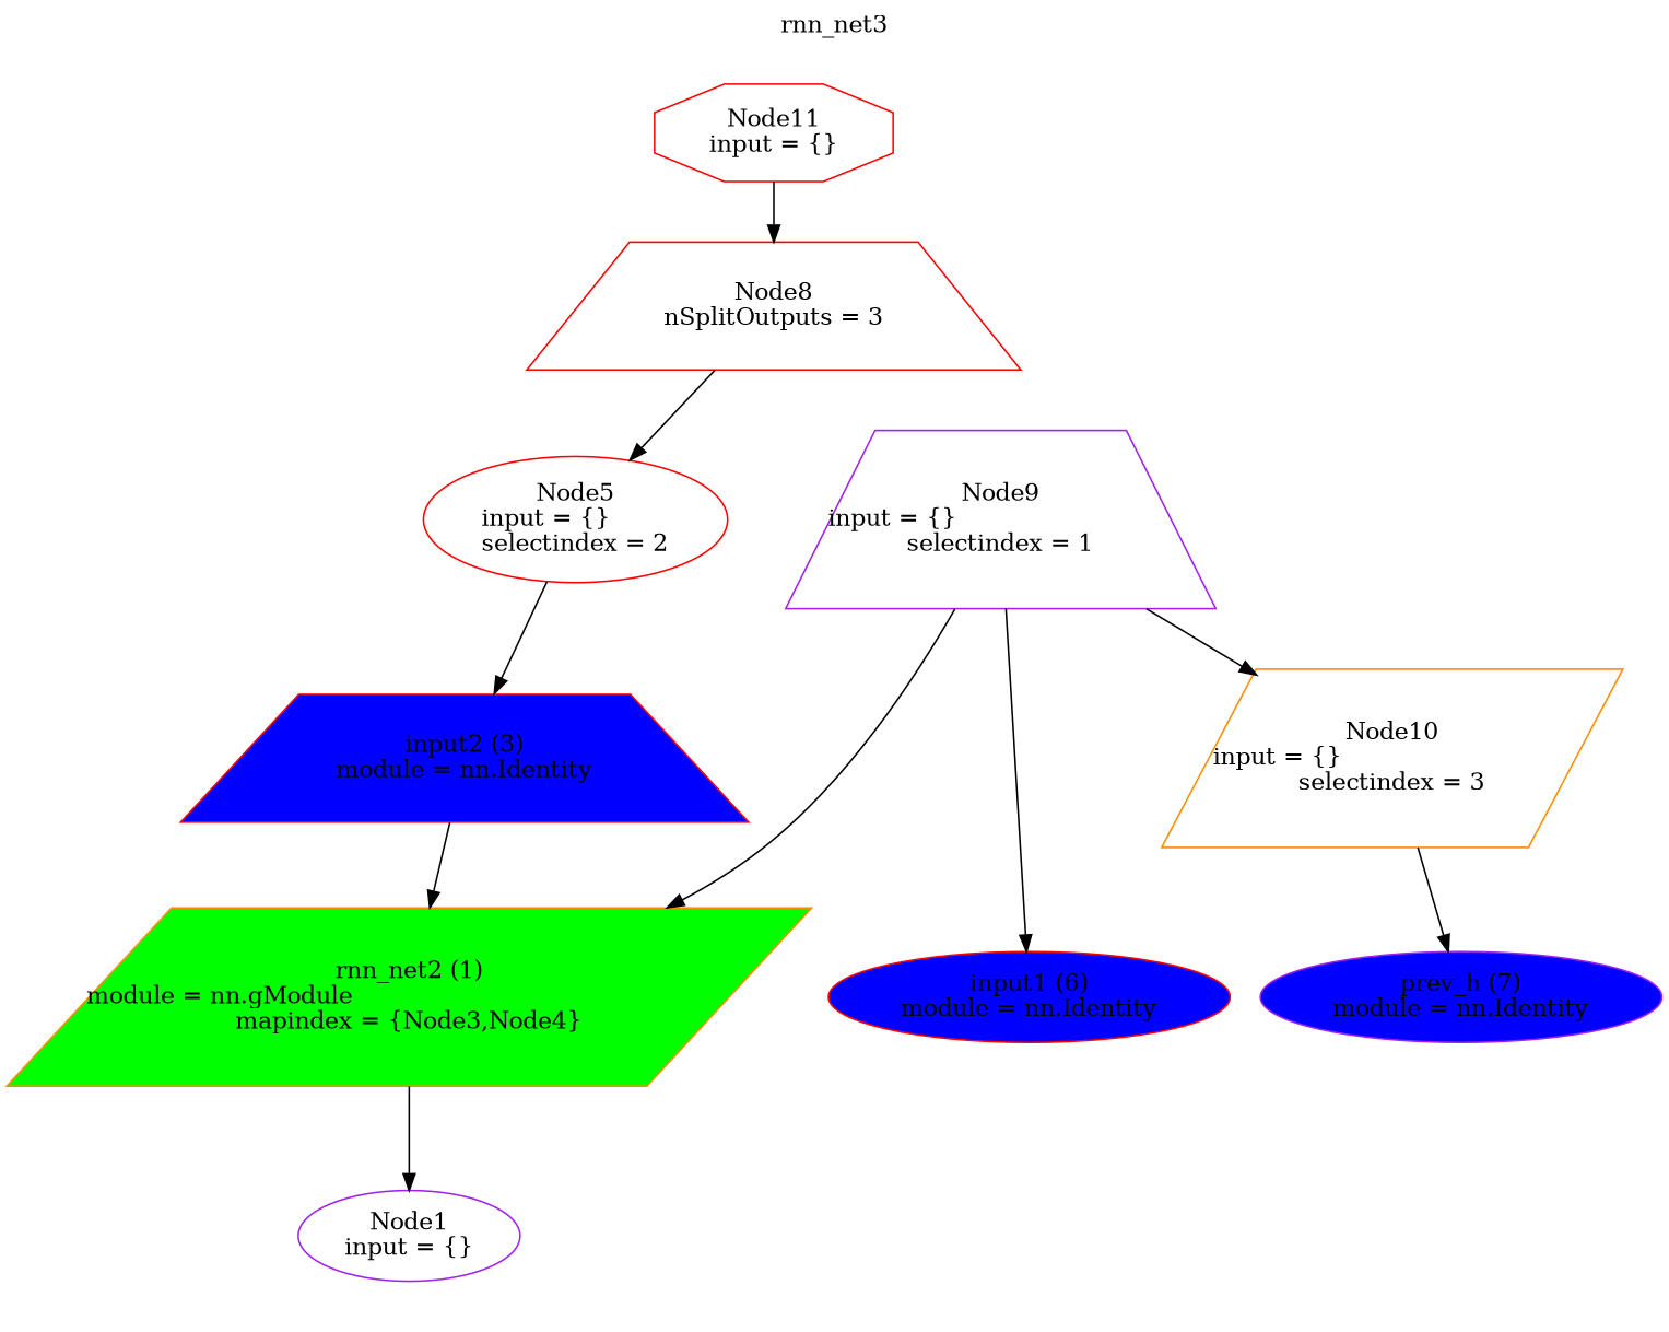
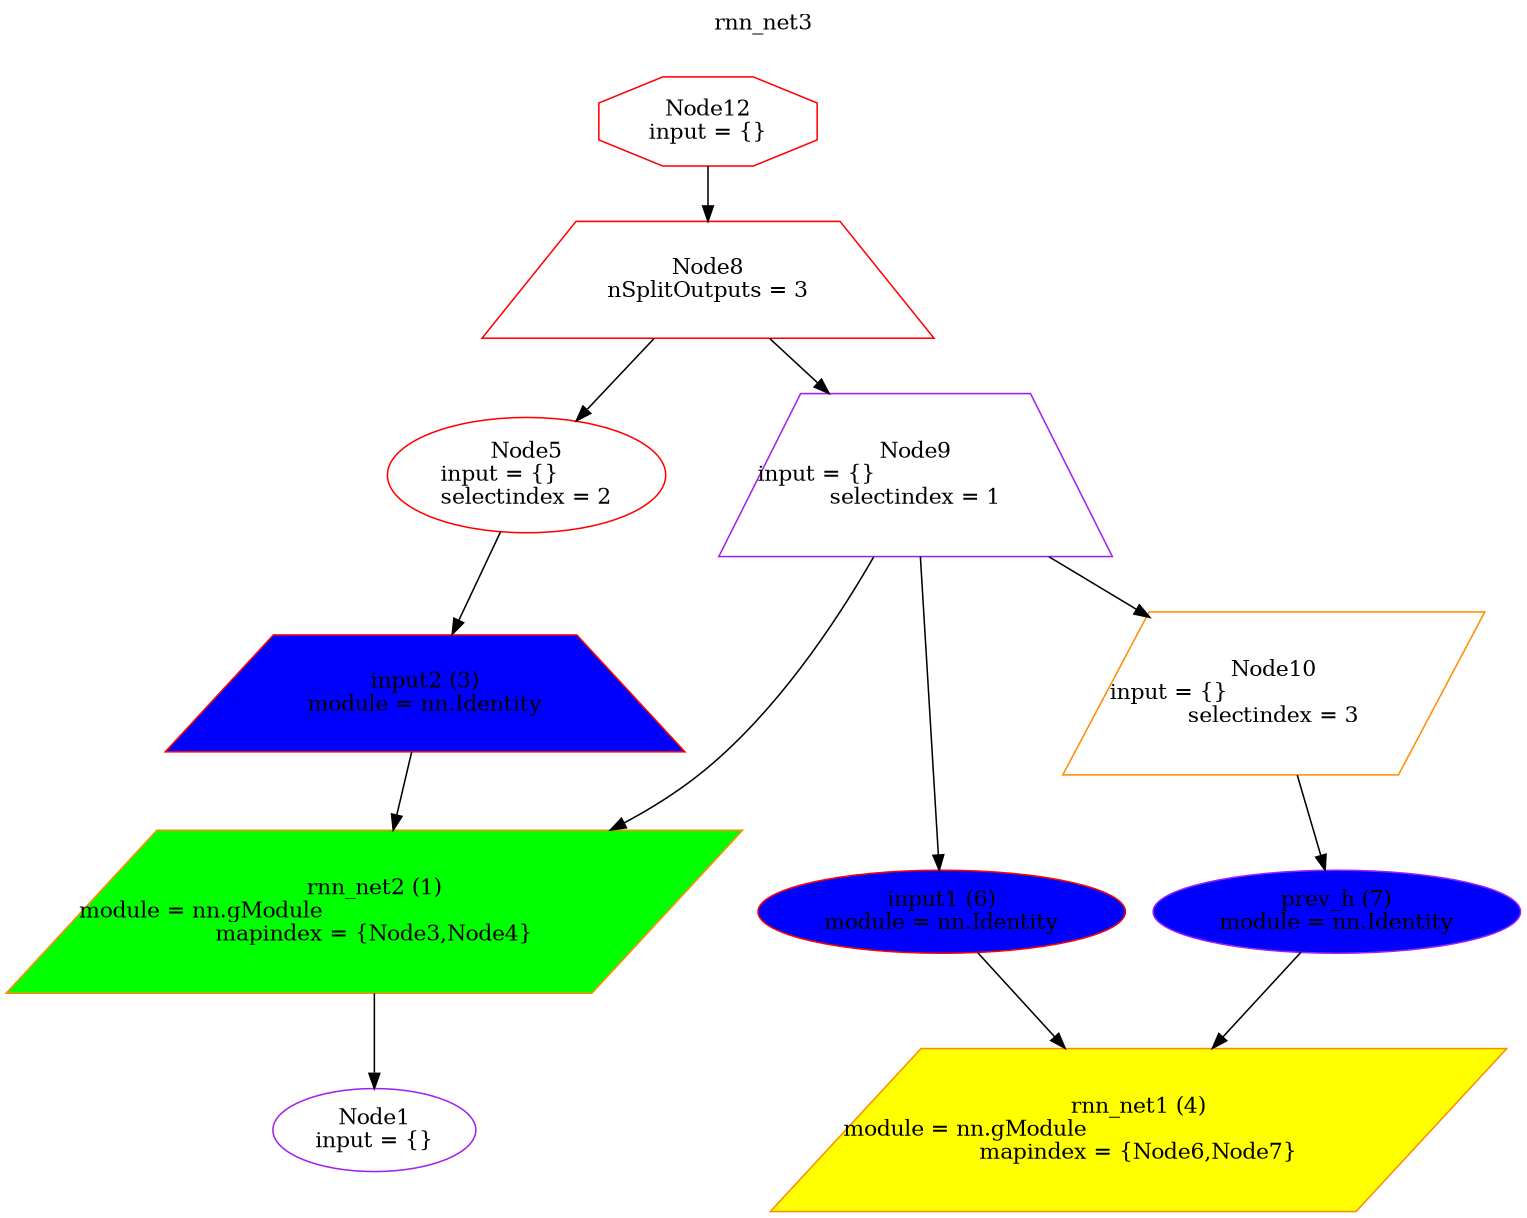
  digraph {
    label=rnn_net3
    labelloc=t
    node [color=red shape=ellipse]
    n1 [color=darkorange fillcolor=green label="rnn_net2 (1)\nmodule = nn.gModule\lmapindex = {Node3,Node4}" shape=parallelogram style=filled]
    n2 [color=purple label="Node1\ninput = {}"]
    n3 [fillcolor=blue label="input2 (3)\nmodule = nn.Identity" shape=trapezium style=filled]
+   n4 [color=darkorange fillcolor=yellow label="rnn_net1 (4)\nmodule = nn.gModule\lmapindex = {Node6,Node7}" shape=parallelogram style=filled]
    n5 [label="Node5\ninput = {}\lselectindex = 2"]
    n6 [fillcolor=blue label="input1 (6)\nmodule = nn.Identity" style=filled]
    n7 [color=purple fillcolor=blue label="prev_h (7)\nmodule = nn.Identity" style=filled]
    n8 [label="Node8\nnSplitOutputs = 3" shape=trapezium]
    n9 [color=purple label="Node9\ninput = {}\lselectindex = 1" shape=trapezium]
    n10 [color=darkorange label="Node10\ninput = {}\lselectindex = 3" shape=parallelogram]
-   n11 [label="Node11\ninput = {}" shape=octagon]
+   n11 [label="Node12\ninput = {}" shape=octagon]
    n1 -> n2
    n3 -> n1
    n5 -> n3
+   n6 -> n4
+   n7 -> n4
    n8 -> n5
+   n8 -> n9
    n9 -> n1
    n9 -> n6
    n9 -> n10
    n10 -> n7
    n11 -> n8
  }
